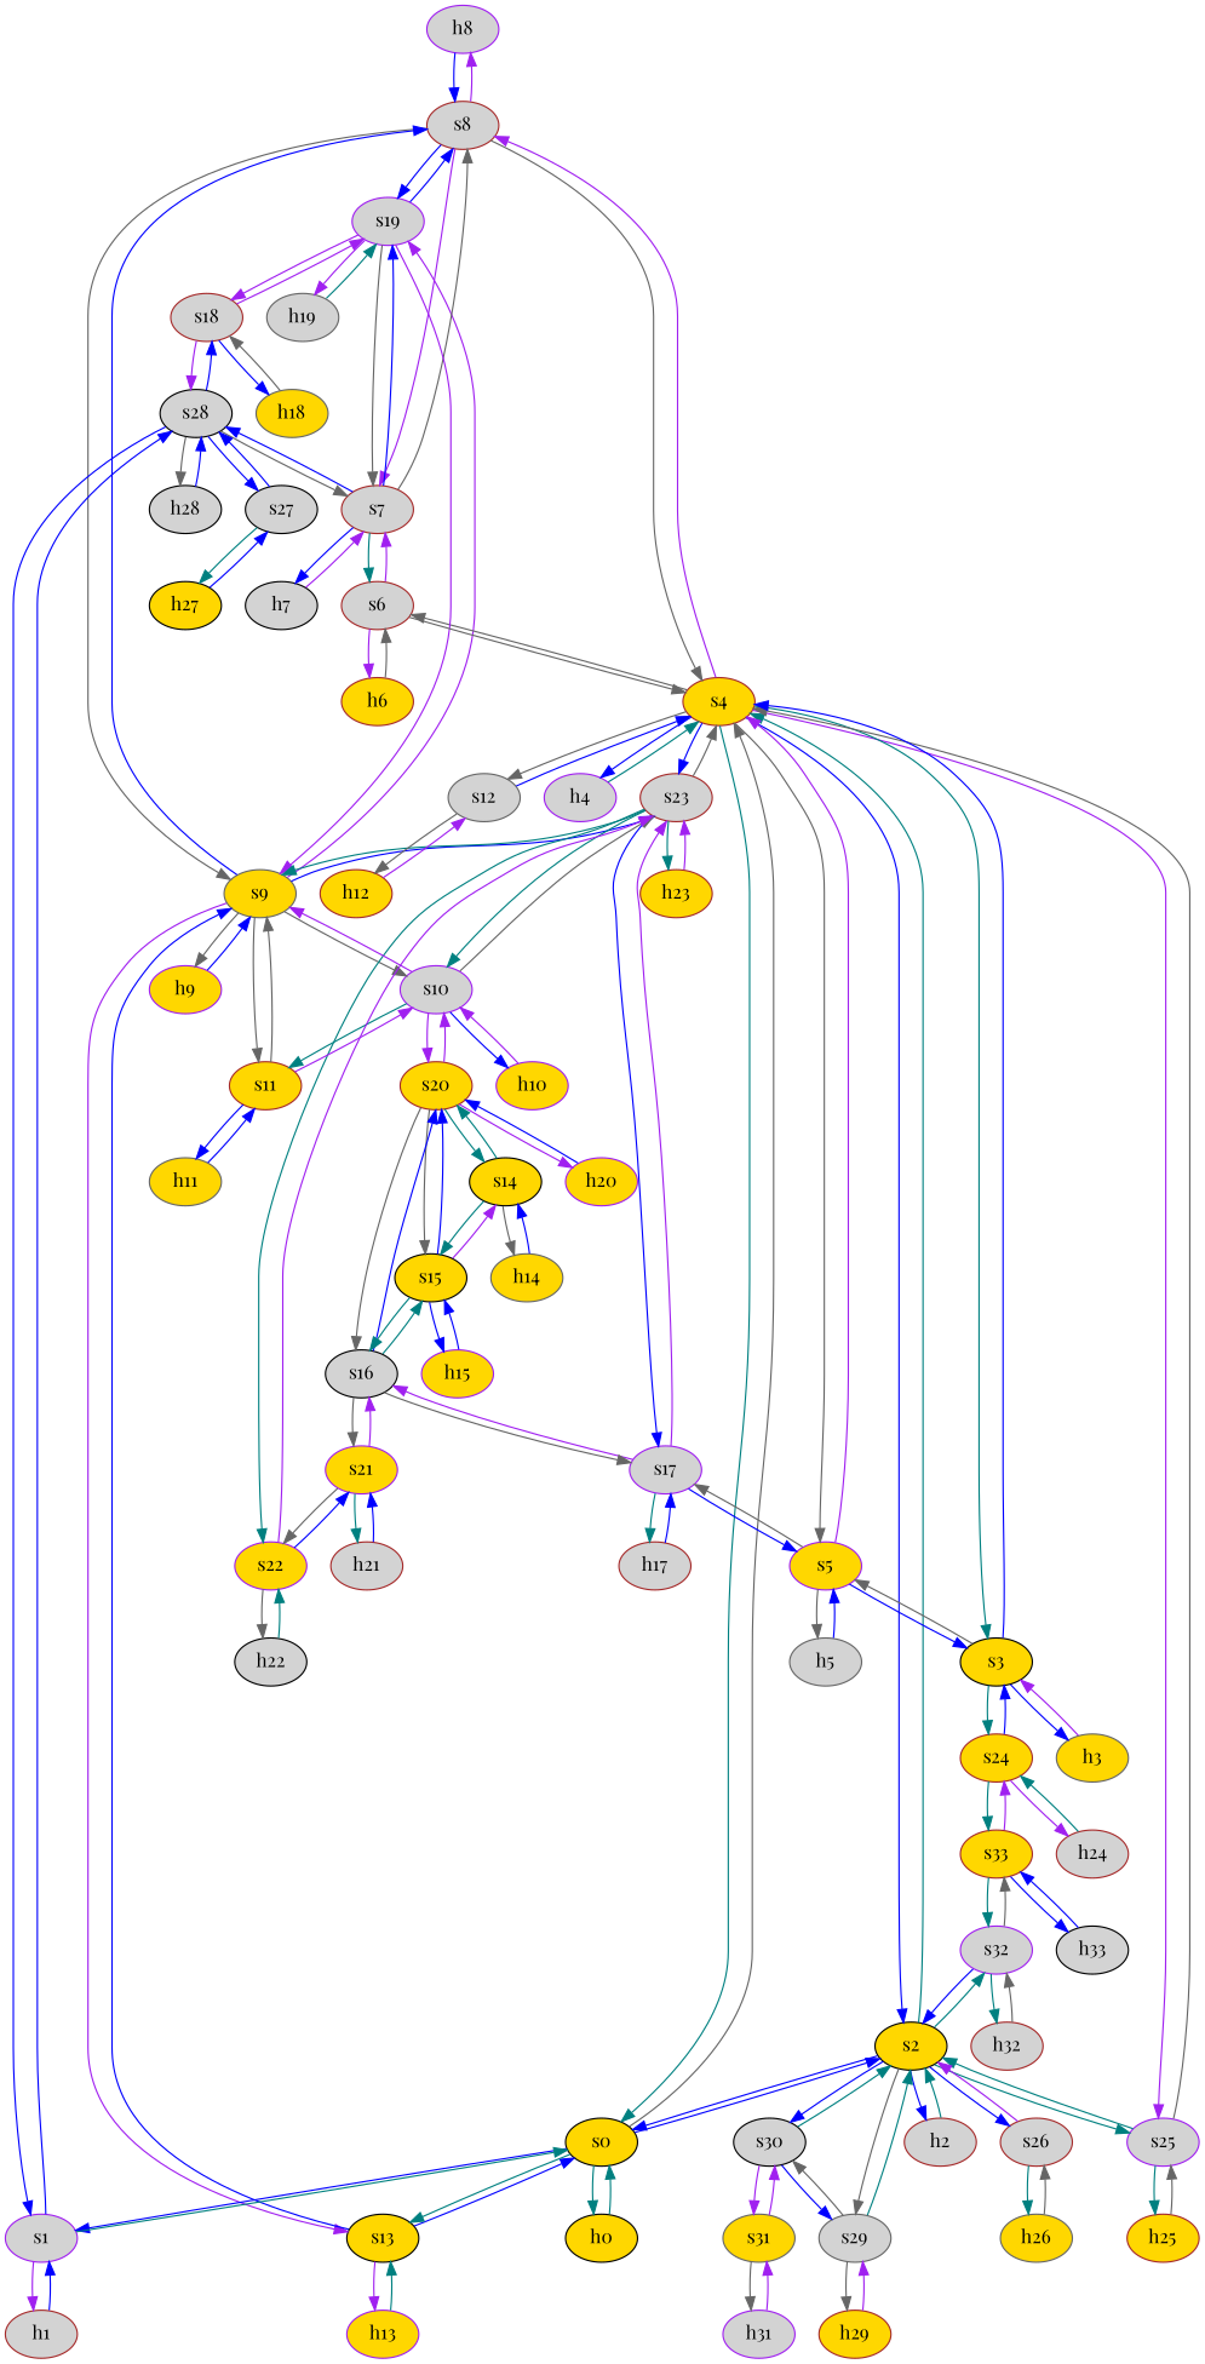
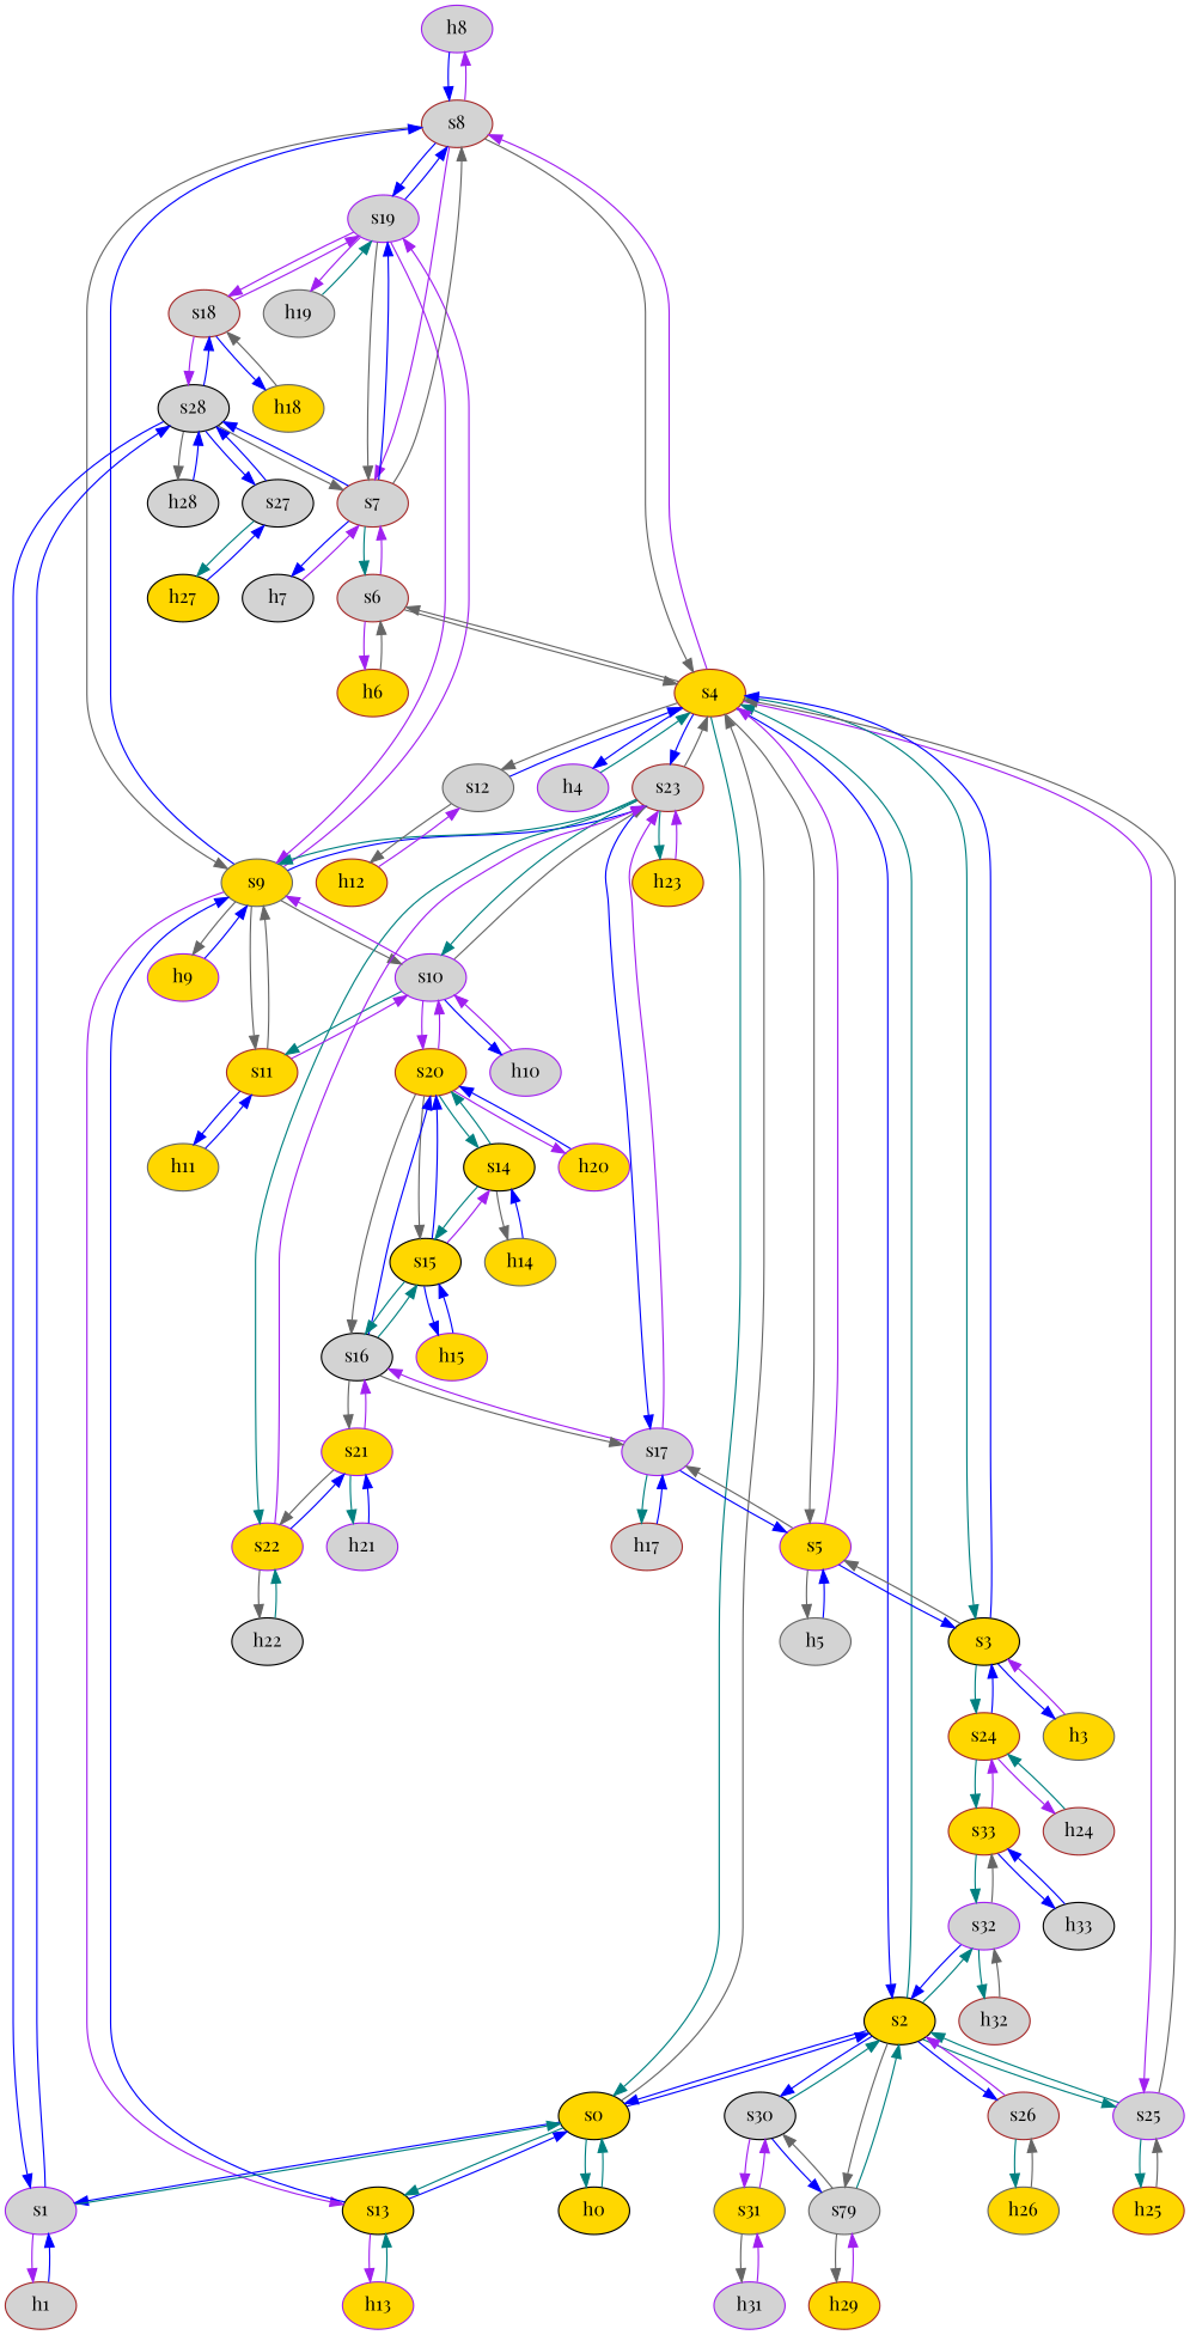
  strict digraph {
    fontname="Playfair Display"
    node [color=brown fillcolor=lightgrey fontname="Playfair Display" style=filled type=switch]
    edge [capacity="1Gbps" color=blue cost=1 dst_port=1 fontname="Playfair Display" src_port=1]
    h8 [color=purple ip="111.0.8.8" mac="00:00:00:00:8:8" type=host]
    s8
    s9 [color=gray40 fillcolor=gold]
    s7
    s4 [fillcolor=gold]
    s19 [color=purple]
    h9 [color=purple fillcolor=gold ip="111.0.9.9" mac="00:00:00:00:9:9" type=host]
    s23
    s13 [color=black fillcolor=gold]
    s11 [fillcolor=gold]
    s10 [color=purple]
    s28 [color=black]
    s6
    h7 [color=black ip="111.0.7.7" mac="00:00:00:00:7:7" type=host]
    s2 [color=black fillcolor=gold]
    s0 [color=black fillcolor=gold]
    s25 [color=purple]
    s3 [color=black fillcolor=gold]
    s5 [color=purple fillcolor=gold]
    h4 [color=purple ip="111.0.4.4" mac="00:00:00:00:4:4" type=host]
    s12 [color=gray40]
    h19 [color=gray40 ip="111.0.19.19" mac="00:00:00:00:19:19" type=host]
    s18
    s17 [color=purple]
    h23 [fillcolor=gold ip="111.0.23.23" mac="00:00:00:00:23:23" type=host]
    s22 [color=purple fillcolor=gold]
    h13 [color=purple fillcolor=gold ip="111.0.13.13" mac="00:00:00:00:13:13" type=host]
    h11 [color=gray40 fillcolor=gold ip="111.0.11.11" mac="00:00:00:00:11:11" type=host]
    s20 [fillcolor=gold]
-   h10 [color=purple fillcolor=gold ip="111.0.10.10" mac="00:00:00:00:10:10" type=host]
+   h10 [color=purple ip="111.0.10.10" mac="00:00:00:00:10:10" type=host]
    h26 [color=gray40 fillcolor=gold ip="111.0.26.26" mac="00:00:00:00:26:26" type=host]
    s26
-   h2 [ip="111.0.2.2" mac="00:00:00:00:2:2" type=host]
-   s29 [color=gray40]
+   s29 [color=gray40 label=s79]
    s30 [color=black]
    s32 [color=purple]
    h0 [color=black fillcolor=gold ip="111.0.0.0" mac="00:00:00:00:0:0" type=host]
    s1 [color=purple]
    h29 [fillcolor=gold ip="111.0.29.29" mac="00:00:00:00:29:29" type=host]
    s31 [color=gray40 fillcolor=gold]
    s33 [fillcolor=gold]
    h32 [ip="111.0.32.32" mac="00:00:00:00:32:32" type=host]
    h25 [fillcolor=gold ip="111.0.25.25" mac="00:00:00:00:25:25" type=host]
    h3 [color=gray40 fillcolor=gold ip="111.0.3.3" mac="00:00:00:00:3:3" type=host]
    s24 [fillcolor=gold]
    h5 [color=gray40 ip="111.0.5.5" mac="00:00:00:00:5:5" type=host]
    h24 [ip="111.0.24.24" mac="00:00:00:00:24:24" type=host]
    h1 [ip="111.0.1.1" mac="00:00:00:00:1:1" type=host]
    h28 [color=black ip="111.0.28.28" mac="00:00:00:00:28:28" type=host]
    s27 [color=black]
    h6 [fillcolor=gold ip="111.0.6.6" mac="00:00:00:00:6:6" type=host]
    h12 [fillcolor=gold ip="111.0.12.12" mac="00:00:00:00:12:12" type=host]
    s16 [color=black]
    h17 [ip="111.0.17.17" mac="00:00:00:00:17:17" type=host]
    h22 [color=black ip="111.0.22.22" mac="00:00:00:00:22:22" type=host]
    s21 [color=purple fillcolor=gold]
-   h21 [ip="111.0.21.21" mac="00:00:00:00:21:21" type=host]
+   h21 [color=purple ip="111.0.21.21" mac="00:00:00:00:21:21" type=host]
    s15 [color=black fillcolor=gold]
    h20 [color=purple fillcolor=gold ip="111.0.20.20" mac="00:00:00:00:20:20" type=host]
    s14 [color=black fillcolor=gold]
    h18 [color=gray40 fillcolor=gold ip="111.0.18.18" mac="00:00:00:00:18:18" type=host]
    h27 [color=black fillcolor=gold ip="111.0.27.27" mac="00:00:00:00:27:27" type=host]
    h33 [color=black ip="111.0.33.33" mac="00:00:00:00:33:33" type=host]
    h31 [color=purple ip="111.0.31.31" mac="00:00:00:00:31:31" type=host]
    h15 [color=purple fillcolor=gold ip="111.0.15.15" mac="00:00:00:00:15:15" type=host]
    h14 [color=gray40 fillcolor=gold ip="111.0.14.14" mac="00:00:00:00:14:14" type=host]
    h8 -> s8
    s8 -> h8 [color=purple]
    s8 -> s9 [color=gray40 dst_port=2 src_port=4]
    s8 -> s7 [color=purple dst_port=3 src_port=3]
    s8 -> s4 [color=gray40 dst_port=7 src_port=2]
    s8 -> s19 [dst_port=3 src_port=5]
    s9 -> s8 [dst_port=4 src_port=2]
    s9 -> s19 [color=purple dst_port=4 src_port=6]
    s9 -> h9 [color=gray40]
    s9 -> s23 [dst_port=3 src_port=7]
    s9 -> s13 [color=purple dst_port=3 src_port=5]
    s9 -> s11 [color=gray40 dst_port=2 src_port=4]
    s9 -> s10 [color=gray40 dst_port=2 src_port=3]
    s7 -> s8 [color=gray40 dst_port=3 src_port=3]
    s7 -> s19 [dst_port=2 src_port=4]
    s7 -> s28 [dst_port=3 src_port=5]
    s7 -> s6 [color=teal dst_port=3 src_port=2]
    s7 -> h7
    s4 -> s8 [color=purple dst_port=2 src_port=7]
    s4 -> s23 [dst_port=2 src_port=9]
    s4 -> s6 [color=gray40 dst_port=2 src_port=6]
    s4 -> s2 [dst_port=4 src_port=3]
    s4 -> s0 [color=teal dst_port=4 src_port=2]
    s4 -> s25 [color=purple dst_port=3 src_port=10]
    s4 -> s3 [color=teal dst_port=3 src_port=4]
    s4 -> s5 [color=gray40 dst_port=3 src_port=5]
    s4 -> h4
    s4 -> s12 [color=gray40 dst_port=2 src_port=8]
    s19 -> s8 [dst_port=5 src_port=3]
    s19 -> s9 [color=purple dst_port=6 src_port=4]
    s19 -> s7 [color=gray40 dst_port=4 src_port=2]
    s19 -> h19 [color=purple]
    s19 -> s18 [color=purple dst_port=2 src_port=5]
    h9 -> s9
    s23 -> s9 [color=teal dst_port=7 src_port=3]
    s23 -> s4 [color=gray40 dst_port=9 src_port=2]
    s23 -> s10 [color=teal dst_port=5 src_port=4]
    s23 -> s17 [dst_port=4 src_port=5]
    s23 -> h23 [color=teal]
    s23 -> s22 [color=teal dst_port=3 src_port=6]
    s13 -> s9 [dst_port=5 src_port=3]
    s13 -> s0 [dst_port=5 src_port=2]
    s13 -> h13 [color=purple]
    s11 -> s9 [color=gray40 dst_port=4 src_port=2]
    s11 -> s10 [color=purple dst_port=3 src_port=3]
    s11 -> h11
    s10 -> s9 [color=purple dst_port=3 src_port=2]
    s10 -> s23 [color=gray40 dst_port=4 src_port=5]
    s10 -> s11 [color=teal dst_port=3 src_port=3]
    s10 -> s20 [color=purple dst_port=2 src_port=4]
    s10 -> h10
    s28 -> s7 [color=gray40 dst_port=5 src_port=3]
    s28 -> s18 [dst_port=3 src_port=4]
    s28 -> s1 [dst_port=3 src_port=2]
    s28 -> h28 [color=gray40]
    s28 -> s27 [dst_port=2 src_port=5]
    s6 -> s7 [color=purple dst_port=2 src_port=3]
    s6 -> s4 [color=gray40 dst_port=6 src_port=2]
    s6 -> h6 [color=purple]
    h7 -> s7 [color=purple]
    s2 -> s4 [color=teal dst_port=3 src_port=4]
    s2 -> s0 [dst_port=3 src_port=2]
    s2 -> s25 [color=teal dst_port=2 src_port=5]
    s2 -> s26 [dst_port=2 src_port=6]
-   s2 -> h2
    s2 -> s29 [color=gray40 dst_port=2 src_port=7]
    s2 -> s30 [dst_port=2 src_port=8]
    s2 -> s32 [color=teal dst_port=2 src_port=3]
    s0 -> s4 [color=gray40 dst_port=2 src_port=4]
    s0 -> s13 [color=teal dst_port=2 src_port=5]
    s0 -> s2 [dst_port=2 src_port=3]
    s0 -> h0 [color=teal]
    s0 -> s1 [dst_port=2 src_port=2]
    s25 -> s4 [color=gray40 dst_port=10 src_port=3]
    s25 -> s2 [color=teal dst_port=5 src_port=2]
    s25 -> h25 [color=teal]
    s3 -> s4 [dst_port=4 src_port=3]
    s3 -> s5 [color=gray40 dst_port=2 src_port=4]
    s3 -> h3
    s3 -> s24 [color=teal dst_port=2 src_port=2]
    s5 -> s4 [color=purple dst_port=5 src_port=3]
    s5 -> s3 [dst_port=4 src_port=2]
    s5 -> s17 [color=gray40 dst_port=2 src_port=4]
    s5 -> h5 [color=gray40]
    h4 -> s4 [color=teal]
    s12 -> s4 [dst_port=8 src_port=2]
    s12 -> h12 [color=gray40]
    h19 -> s19 [color=teal]
    s18 -> s19 [color=purple dst_port=5 src_port=2]
    s18 -> s28 [color=purple dst_port=4 src_port=3]
    s18 -> h18
    s17 -> s23 [color=purple dst_port=5 src_port=4]
    s17 -> s5 [dst_port=4 src_port=2]
    s17 -> s16 [color=purple dst_port=3 src_port=3]
    s17 -> h17 [color=teal]
    h23 -> s23 [color=purple]
    s22 -> s23 [color=purple dst_port=6 src_port=3]
    s22 -> h22 [color=gray40]
    s22 -> s21 [dst_port=3 src_port=2]
    h13 -> s13 [color=teal]
    h11 -> s11
    s20 -> s10 [color=purple dst_port=4 src_port=2]
    s20 -> s16 [color=gray40 dst_port=4 src_port=5]
    s20 -> s15 [color=gray40 dst_port=4 src_port=4]
    s20 -> h20 [color=purple]
    s20 -> s14 [color=teal dst_port=2 src_port=3]
    h10 -> s10 [color=purple]
    h26 -> s26 [color=gray40]
    s26 -> s2 [color=purple dst_port=6 src_port=2]
    s26 -> h26 [color=teal]
-   h2 -> s2 [color=teal]
    s29 -> s2 [color=teal dst_port=7 src_port=2]
    s29 -> s30 [color=gray40 dst_port=3 src_port=3]
    s29 -> h29 [color=gray40]
    s30 -> s2 [color=teal dst_port=8 src_port=2]
    s30 -> s29 [dst_port=3 src_port=3]
    s30 -> s31 [color=purple dst_port=2 src_port=4]
    s32 -> s2 [dst_port=3 src_port=2]
    s32 -> s33 [color=gray40 dst_port=3 src_port=3]
    s32 -> h32 [color=teal]
    h0 -> s0 [color=teal]
    s1 -> s28 [dst_port=2 src_port=3]
    s1 -> s0 [color=teal dst_port=2 src_port=2]
    s1 -> h1 [color=purple]
    h29 -> s29 [color=purple]
    s31 -> s30 [color=purple dst_port=4 src_port=2]
    s31 -> h31 [color=gray40]
    s33 -> s32 [color=teal dst_port=3 src_port=3]
    s33 -> s24 [color=purple dst_port=3 src_port=2]
    s33 -> h33
    h32 -> s32 [color=gray40]
    h25 -> s25 [color=gray40]
    h3 -> s3 [color=purple]
    s24 -> s3 [dst_port=2 src_port=2]
    s24 -> s33 [color=teal dst_port=2 src_port=3]
    s24 -> h24 [color=purple]
    h5 -> s5
    h24 -> s24 [color=teal]
    h1 -> s1
    h28 -> s28
    s27 -> s28 [dst_port=5 src_port=2]
    s27 -> h27 [color=teal]
    h6 -> s6 [color=gray40]
    h12 -> s12 [color=purple]
    s16 -> s17 [color=gray40 dst_port=3 src_port=3]
    s16 -> s20 [dst_port=5 src_port=4]
    s16 -> s21 [color=gray40 dst_port=2 src_port=5]
    s16 -> s15 [color=teal dst_port=3 src_port=2]
    h17 -> s17
    h22 -> s22 [color=teal]
    s21 -> s22 [color=gray40 dst_port=2 src_port=3]
    s21 -> s16 [color=purple dst_port=5 src_port=2]
    s21 -> h21 [color=teal]
    h21 -> s21
    s15 -> s20 [dst_port=4 src_port=4]
    s15 -> s16 [color=teal dst_port=2 src_port=3]
    s15 -> s14 [color=purple dst_port=3 src_port=2]
    s15 -> h15
    h20 -> s20
    s14 -> s20 [color=teal dst_port=3 src_port=2]
    s14 -> s15 [color=teal dst_port=2 src_port=3]
    s14 -> h14 [color=gray40]
    h18 -> s18 [color=gray40]
    h27 -> s27
    h33 -> s33
    h31 -> s31 [color=purple]
    h15 -> s15
    h14 -> s14
  }
